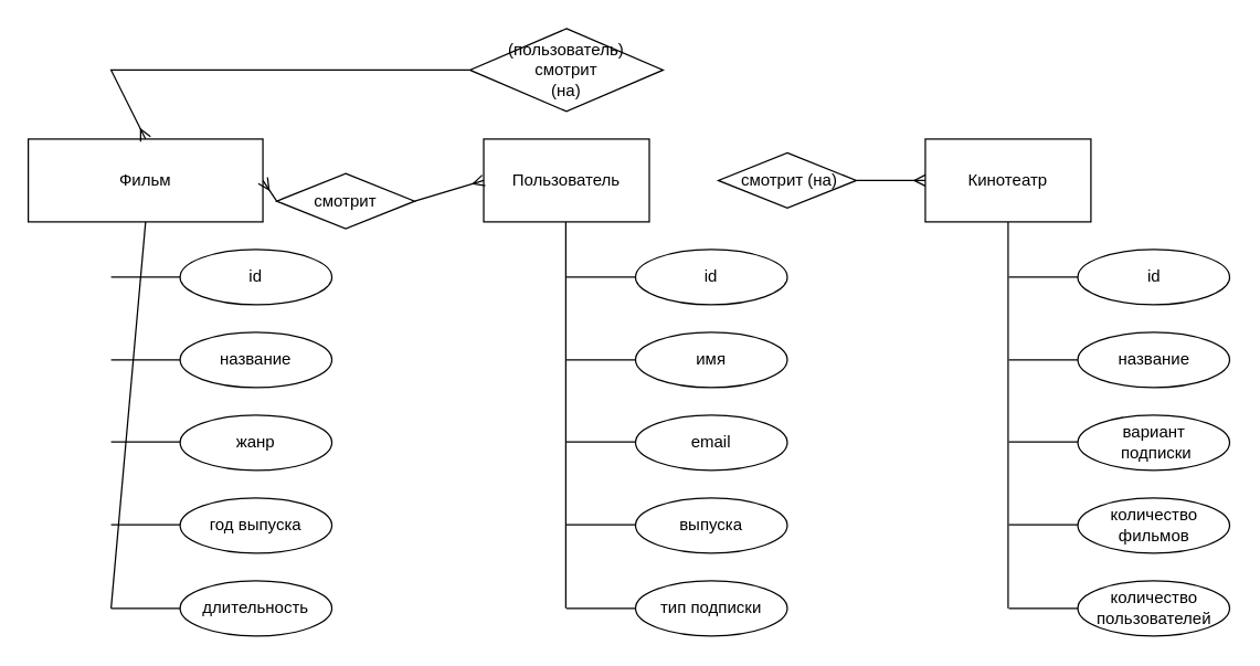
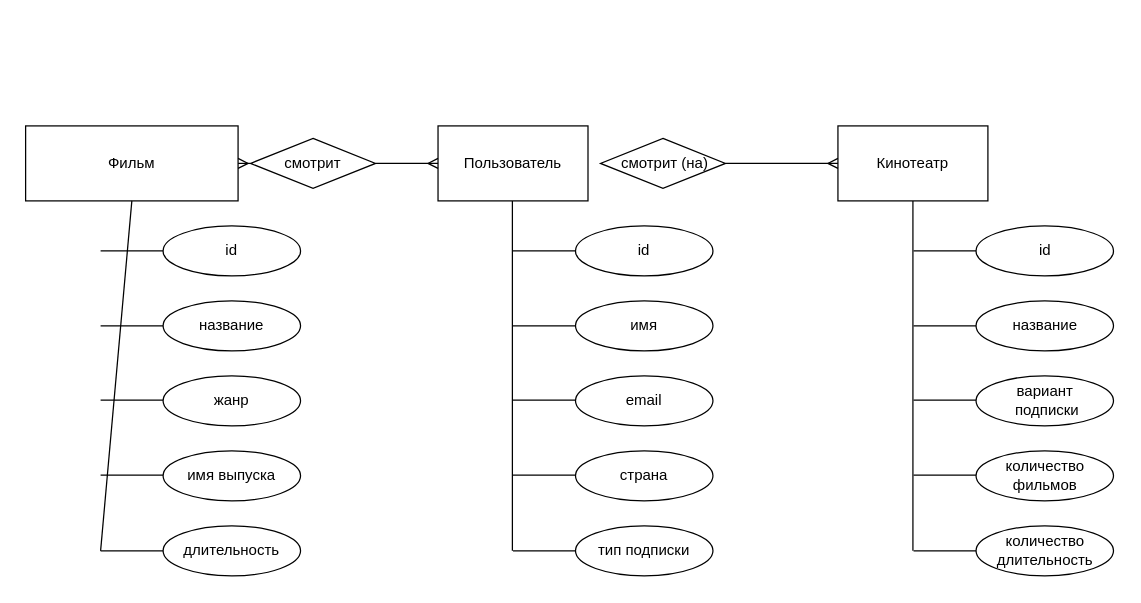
  <mxCell id="0" />
  <mxCell id="1" parent="0" />
  <mxCell id="2" value="Пользователь" style="rounded=0;whiteSpace=wrap;html=1;labelBackgroundColor=none;" vertex="1" parent="1"><mxGeometry x="350" y="100" width="120" height="60" as="geometry" /></mxCell>
  <mxCell id="3" value="Фильм" style="rounded=0;whiteSpace=wrap;html=1;labelBackgroundColor=none;" vertex="1" parent="1"><mxGeometry x="20" y="100" width="170" height="60" as="geometry" /></mxCell>
  <mxCell id="4" value="Кинотеатр" style="rounded=0;whiteSpace=wrap;html=1;labelBackgroundColor=none;" vertex="1" parent="1"><mxGeometry x="670" y="100" width="120" height="60" as="geometry" /></mxCell>
- <mxCell id="5" value="&amp;nbsp;смотрит (на)" style="rhombus;whiteSpace=wrap;html=1;labelBackgroundColor=none;" vertex="1" parent="1"><mxGeometry x="520" y="110" width="100" height="40" as="geometry" /></mxCell>
- <mxCell id="6" value="смотрит" style="rhombus;whiteSpace=wrap;html=1;labelBackgroundColor=none;" vertex="1" parent="1"><mxGeometry x="200" y="125" width="100" height="40" as="geometry" /></mxCell>
+ <mxCell id="5" value="&amp;nbsp;смотрит (на)" style="rhombus;whiteSpace=wrap;html=1;labelBackgroundColor=none;" vertex="1" parent="1"><mxGeometry x="480" y="110" width="100" height="40" as="geometry" /></mxCell>
+ <mxCell id="6" value="смотрит" style="rhombus;whiteSpace=wrap;html=1;labelBackgroundColor=none;" vertex="1" parent="1"><mxGeometry x="200" y="110" width="100" height="40" as="geometry" /></mxCell>
  <mxCell id="7" value="" style="endArrow=none;html=1;rounded=0;exitX=1;exitY=0.5;exitDx=0;exitDy=0;entryX=0;entryY=0.5;entryDx=0;entryDy=0;startArrow=ERmany;startFill=0;" edge="1" parent="1" source="3" target="6"><mxGeometry width="50" height="50" relative="1" as="geometry"><mxPoint x="360" y="190" as="sourcePoint" /><mxPoint x="430" y="190" as="targetPoint" /></mxGeometry></mxCell>
  <mxCell id="8" value="" style="endArrow=ERmany;html=1;rounded=0;exitX=1;exitY=0.5;exitDx=0;exitDy=0;entryX=0;entryY=0.5;entryDx=0;entryDy=0;endFill=0;" edge="1" parent="1" source="6" target="2"><mxGeometry width="50" height="50" relative="1" as="geometry"><mxPoint x="150" y="140" as="sourcePoint" /><mxPoint x="210" y="140" as="targetPoint" /></mxGeometry></mxCell>
  <mxCell id="9" value="" style="endArrow=none;html=1;rounded=0;exitX=0;exitY=0.5;exitDx=0;exitDy=0;entryX=1;entryY=0.5;entryDx=0;entryDy=0;startArrow=ERmany;startFill=0;" edge="1" parent="1" source="4" target="5"><mxGeometry width="50" height="50" relative="1" as="geometry"><mxPoint x="480" y="140" as="sourcePoint" /><mxPoint x="530" y="140" as="targetPoint" /></mxGeometry></mxCell>
- <mxCell id="10" value="" style="endArrow=none;html=1;rounded=0;exitX=0.5;exitY=0;exitDx=0;exitDy=0;startArrow=ERmany;startFill=0;" edge="1" parent="1" source="3" target="11"><mxGeometry width="50" height="50" relative="1" as="geometry"><mxPoint x="380" y="150" as="sourcePoint" /><mxPoint x="340" y="50" as="targetPoint" /><Array as="points"><mxPoint x="80" y="50" /></Array></mxGeometry></mxCell>
- <mxCell id="11" value="(пользователь)&lt;div&gt;смотрит&lt;/div&gt;&lt;div&gt;(на)&lt;/div&gt;" style="rhombus;whiteSpace=wrap;html=1;" vertex="1" parent="1"><mxGeometry x="340" y="20" width="140" height="60" as="geometry" /></mxCell>
  <mxCell id="12" value="" style="endArrow=none;html=1;rounded=0;exitX=0.5;exitY=1;exitDx=0;exitDy=0;" edge="1" parent="1" source="3"><mxGeometry width="50" height="50" relative="1" as="geometry"><mxPoint x="380" y="260" as="sourcePoint" /><mxPoint x="80" y="440" as="targetPoint" /></mxGeometry></mxCell>
  <mxCell id="13" value="" style="endArrow=none;html=1;rounded=0;" edge="1" parent="1" target="14"><mxGeometry width="50" height="50" relative="1" as="geometry"><mxPoint x="80" y="200" as="sourcePoint" /><mxPoint x="130" y="200" as="targetPoint" /></mxGeometry></mxCell>
  <mxCell id="14" value="id" style="ellipse;whiteSpace=wrap;html=1;" vertex="1" parent="1"><mxGeometry x="130" y="180" width="110" height="40" as="geometry" /></mxCell>
  <mxCell id="15" value="" style="endArrow=none;html=1;rounded=0;" edge="1" parent="1"><mxGeometry width="50" height="50" relative="1" as="geometry"><mxPoint x="80" y="260" as="sourcePoint" /><mxPoint x="140" y="260" as="targetPoint" /></mxGeometry></mxCell>
  <mxCell id="16" value="" style="endArrow=none;html=1;rounded=0;" edge="1" parent="1"><mxGeometry width="50" height="50" relative="1" as="geometry"><mxPoint x="80" y="319.5" as="sourcePoint" /><mxPoint x="140" y="319.5" as="targetPoint" /></mxGeometry></mxCell>
  <mxCell id="17" value="" style="endArrow=none;html=1;rounded=0;" edge="1" parent="1"><mxGeometry width="50" height="50" relative="1" as="geometry"><mxPoint x="80" y="379.5" as="sourcePoint" /><mxPoint x="140" y="379.5" as="targetPoint" /></mxGeometry></mxCell>
  <mxCell id="18" value="" style="endArrow=none;html=1;rounded=0;" edge="1" parent="1"><mxGeometry width="50" height="50" relative="1" as="geometry"><mxPoint x="80" y="440" as="sourcePoint" /><mxPoint x="140" y="440" as="targetPoint" /></mxGeometry></mxCell>
  <mxCell id="19" value="название" style="ellipse;whiteSpace=wrap;html=1;" vertex="1" parent="1"><mxGeometry x="130" y="240" width="110" height="40" as="geometry" /></mxCell>
  <mxCell id="20" value="жанр" style="ellipse;whiteSpace=wrap;html=1;" vertex="1" parent="1"><mxGeometry x="130" y="300" width="110" height="40" as="geometry" /></mxCell>
- <mxCell id="21" value="год выпуска" style="ellipse;whiteSpace=wrap;html=1;" vertex="1" parent="1"><mxGeometry x="130" y="360" width="110" height="40" as="geometry" /></mxCell>
+ <mxCell id="21" value="имя выпуска" style="ellipse;whiteSpace=wrap;html=1;" vertex="1" parent="1"><mxGeometry x="130" y="360" width="110" height="40" as="geometry" /></mxCell>
  <mxCell id="22" value="длительность" style="ellipse;whiteSpace=wrap;html=1;" vertex="1" parent="1"><mxGeometry x="130" y="420" width="110" height="40" as="geometry" /></mxCell>
  <mxCell id="23" value="" style="endArrow=none;html=1;rounded=0;" edge="1" parent="1" target="24"><mxGeometry width="50" height="50" relative="1" as="geometry"><mxPoint x="410" y="200" as="sourcePoint" /><mxPoint x="460" y="200" as="targetPoint" /></mxGeometry></mxCell>
  <mxCell id="24" value="id" style="ellipse;whiteSpace=wrap;html=1;" vertex="1" parent="1"><mxGeometry x="460" y="180" width="110" height="40" as="geometry" /></mxCell>
  <mxCell id="25" value="" style="endArrow=none;html=1;rounded=0;" edge="1" parent="1"><mxGeometry width="50" height="50" relative="1" as="geometry"><mxPoint x="410" y="260" as="sourcePoint" /><mxPoint x="470" y="260" as="targetPoint" /></mxGeometry></mxCell>
  <mxCell id="26" value="" style="endArrow=none;html=1;rounded=0;" edge="1" parent="1"><mxGeometry width="50" height="50" relative="1" as="geometry"><mxPoint x="410" y="319.5" as="sourcePoint" /><mxPoint x="470" y="319.5" as="targetPoint" /></mxGeometry></mxCell>
  <mxCell id="27" value="" style="endArrow=none;html=1;rounded=0;" edge="1" parent="1"><mxGeometry width="50" height="50" relative="1" as="geometry"><mxPoint x="410" y="379.5" as="sourcePoint" /><mxPoint x="470" y="379.5" as="targetPoint" /></mxGeometry></mxCell>
  <mxCell id="28" value="" style="endArrow=none;html=1;rounded=0;" edge="1" parent="1"><mxGeometry width="50" height="50" relative="1" as="geometry"><mxPoint x="410" y="440" as="sourcePoint" /><mxPoint x="470" y="440" as="targetPoint" /></mxGeometry></mxCell>
  <mxCell id="29" value="имя" style="ellipse;whiteSpace=wrap;html=1;" vertex="1" parent="1"><mxGeometry x="460" y="240" width="110" height="40" as="geometry" /></mxCell>
  <mxCell id="30" value="email" style="ellipse;whiteSpace=wrap;html=1;" vertex="1" parent="1"><mxGeometry x="460" y="300" width="110" height="40" as="geometry" /></mxCell>
- <mxCell id="31" value="выпуска" style="ellipse;whiteSpace=wrap;html=1;" vertex="1" parent="1"><mxGeometry x="460" y="360" width="110" height="40" as="geometry" /></mxCell>
+ <mxCell id="31" value="страна" style="ellipse;whiteSpace=wrap;html=1;" vertex="1" parent="1"><mxGeometry x="460" y="360" width="110" height="40" as="geometry" /></mxCell>
  <mxCell id="32" value="тип подписки" style="ellipse;whiteSpace=wrap;html=1;" vertex="1" parent="1"><mxGeometry x="460" y="420" width="110" height="40" as="geometry" /></mxCell>
  <mxCell id="33" value="" style="endArrow=none;html=1;rounded=0;exitX=0.5;exitY=1;exitDx=0;exitDy=0;" edge="1" parent="1"><mxGeometry width="50" height="50" relative="1" as="geometry"><mxPoint x="409.5" y="160" as="sourcePoint" /><mxPoint x="409.5" y="440" as="targetPoint" /></mxGeometry></mxCell>
  <mxCell id="34" value="" style="endArrow=none;html=1;rounded=0;" edge="1" parent="1" target="35"><mxGeometry width="50" height="50" relative="1" as="geometry"><mxPoint x="730.5" y="200" as="sourcePoint" /><mxPoint x="780.5" y="200" as="targetPoint" /></mxGeometry></mxCell>
  <mxCell id="35" value="id" style="ellipse;whiteSpace=wrap;html=1;" vertex="1" parent="1"><mxGeometry x="780.5" y="180" width="110" height="40" as="geometry" /></mxCell>
  <mxCell id="36" value="" style="endArrow=none;html=1;rounded=0;" edge="1" parent="1"><mxGeometry width="50" height="50" relative="1" as="geometry"><mxPoint x="730.5" y="260" as="sourcePoint" /><mxPoint x="790.5" y="260" as="targetPoint" /></mxGeometry></mxCell>
  <mxCell id="37" value="" style="endArrow=none;html=1;rounded=0;" edge="1" parent="1"><mxGeometry width="50" height="50" relative="1" as="geometry"><mxPoint x="730.5" y="319.5" as="sourcePoint" /><mxPoint x="790.5" y="319.5" as="targetPoint" /></mxGeometry></mxCell>
  <mxCell id="38" value="" style="endArrow=none;html=1;rounded=0;" edge="1" parent="1"><mxGeometry width="50" height="50" relative="1" as="geometry"><mxPoint x="730.5" y="379.5" as="sourcePoint" /><mxPoint x="790.5" y="379.5" as="targetPoint" /></mxGeometry></mxCell>
  <mxCell id="39" value="" style="endArrow=none;html=1;rounded=0;" edge="1" parent="1"><mxGeometry width="50" height="50" relative="1" as="geometry"><mxPoint x="730.5" y="440" as="sourcePoint" /><mxPoint x="790.5" y="440" as="targetPoint" /></mxGeometry></mxCell>
  <mxCell id="40" value="название" style="ellipse;whiteSpace=wrap;html=1;" vertex="1" parent="1"><mxGeometry x="780.5" y="240" width="110" height="40" as="geometry" /></mxCell>
  <mxCell id="41" value="вариант&lt;div&gt;&amp;nbsp;&lt;span style=&quot;background-color: initial;&quot;&gt;подписки&lt;/span&gt;&lt;/div&gt;" style="ellipse;whiteSpace=wrap;html=1;" vertex="1" parent="1"><mxGeometry x="780.5" y="300" width="110" height="40" as="geometry" /></mxCell>
  <mxCell id="42" value="количество&lt;div&gt;фильмов&lt;/div&gt;" style="ellipse;whiteSpace=wrap;html=1;" vertex="1" parent="1"><mxGeometry x="780.5" y="360" width="110" height="40" as="geometry" /></mxCell>
- <mxCell id="43" value="количество&lt;div&gt;пользователей&lt;/div&gt;" style="ellipse;whiteSpace=wrap;html=1;" vertex="1" parent="1"><mxGeometry x="780.5" y="420" width="110" height="40" as="geometry" /></mxCell>
+ <mxCell id="43" value="количество&lt;div&gt;длительность&lt;/div&gt;" style="ellipse;whiteSpace=wrap;html=1;" vertex="1" parent="1"><mxGeometry x="780.5" y="420" width="110" height="40" as="geometry" /></mxCell>
  <mxCell id="44" value="" style="endArrow=none;html=1;rounded=0;exitX=0.5;exitY=1;exitDx=0;exitDy=0;" edge="1" parent="1"><mxGeometry width="50" height="50" relative="1" as="geometry"><mxPoint x="730" y="160" as="sourcePoint" /><mxPoint x="730" y="440" as="targetPoint" /></mxGeometry></mxCell>
